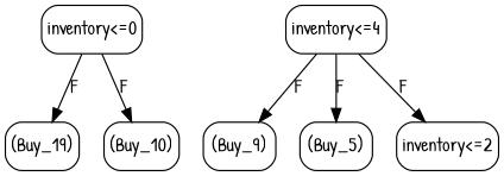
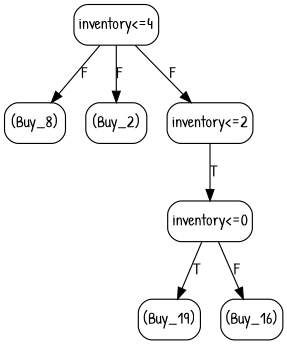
  digraph {
    fontname="Patrick Hand"
    node [fontname="Patrick Hand" margin="0.05,0.05" shape=box style=rounded]
    edge [fontname="Patrick Hand"]
    n1 [label="(Buy_19)"]
-   n2 [label="(Buy_10)"]
+   n2 [label="(Buy_16)"]
    n3 [label="inventory<=0"]
-   n4 [label="(Buy_9)"]
-   n5 [label="(Buy_5)"]
+   n4 [label="(Buy_8)"]
+   n5 [label="(Buy_2)"]
    n6 [label="inventory<=4"]
    n7 [label="inventory<=2"]
-   n3 -> n1 [label=F]
+   n3 -> n1 [label=T]
    n3 -> n2 [label=F]
    n6 -> n4 [label=F]
    n6 -> n5 [label=F]
    n6 -> n7 [label=F]
+   n7 -> n3 [label=T]
  }
